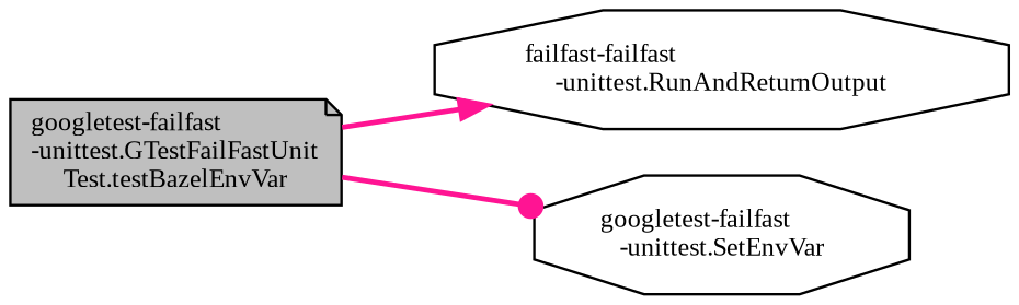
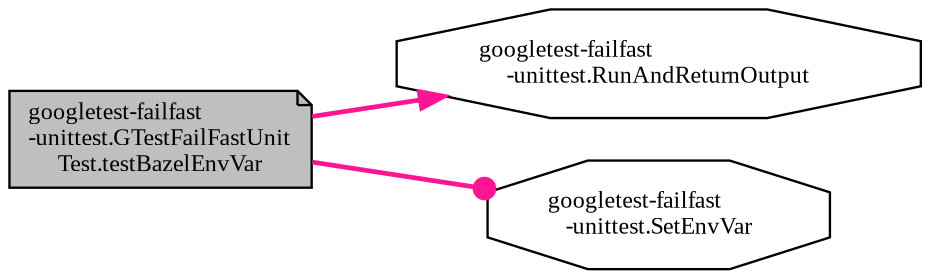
  digraph {
    fontname="Liberation Serif"
    rankdir=LR
    node [color=black fontname="Liberation Serif" fontsize=10 shape=octagon]
    edge [color=deeppink fontname="Liberation Serif" fontsize=10 labelfontname=Helvetica labelfontsize=10 style=bold]
    n1 [fillcolor=grey75 fontcolor=black height=0.2 label="googletest-failfast\l-unittest.GTestFailFastUnit\lTest.testBazelEnvVar" shape=note style=filled width=0.4]
-   n2 [height=0.2 label="failfast-failfast\l-unittest.RunAndReturnOutput" width=0.4]
+   n2 [height=0.2 label="googletest-failfast\l-unittest.RunAndReturnOutput" width=0.4]
    n3 [height=0.2 label="googletest-failfast\l-unittest.SetEnvVar" width=0.4]
    n1 -> n2 [arrowhead=normal]
    n1 -> n3 [arrowhead=dot]
  }
